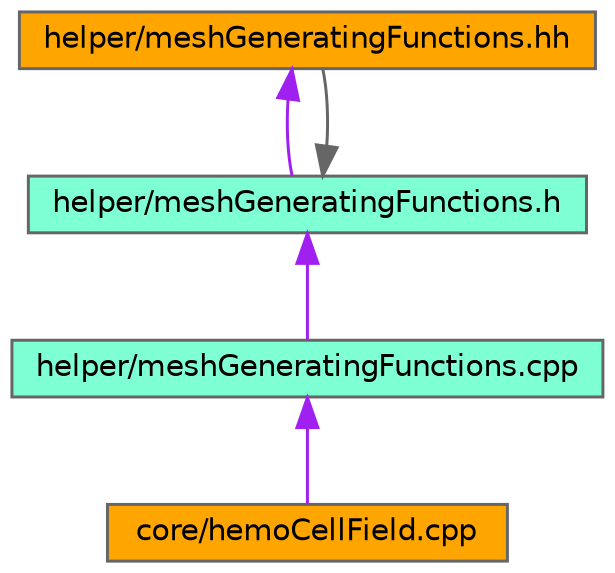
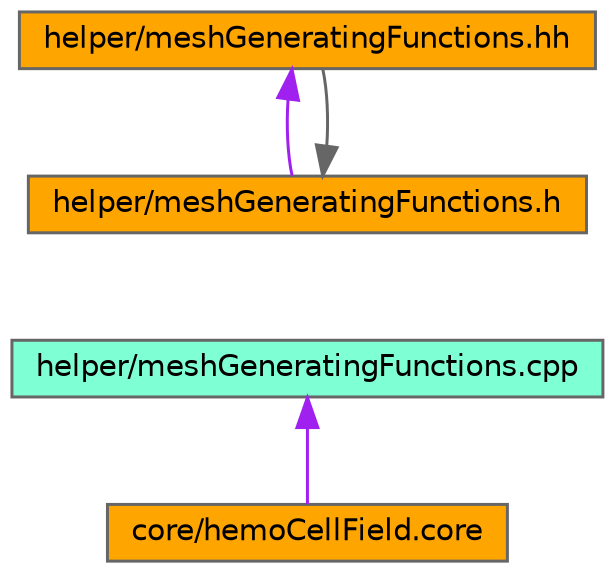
  digraph {
    node [color=grey40 fillcolor=orange fontname=Helvetica fontsize=10 shape=box style=filled]
    edge [color=purple dir=back fontname=Helvetica fontsize=10 labelfontname=Helvetica labelfontsize=10 style=solid]
    n1 [color=gray40 fontcolor=black height=0.2 label="helper/meshGeneratingFunctions.hh" width=0.4]
-   n2 [fillcolor=aquamarine height=0.2 label="helper/meshGeneratingFunctions.h" width=0.4]
+   n2 [height=0.2 label="helper/meshGeneratingFunctions.h" width=0.4]
    n3 [fillcolor=aquamarine height=0.2 label="helper/meshGeneratingFunctions.cpp" width=0.4]
-   n4 [height=0.2 label="core/hemoCellField.cpp" width=0.4]
+   n4 [height=0.2 label="core/hemoCellField.core" width=0.4]
    n1 -> n2
    n2 -> n1 [color=gray40]
-   n2 -> n3
    n3 -> n4
  }
